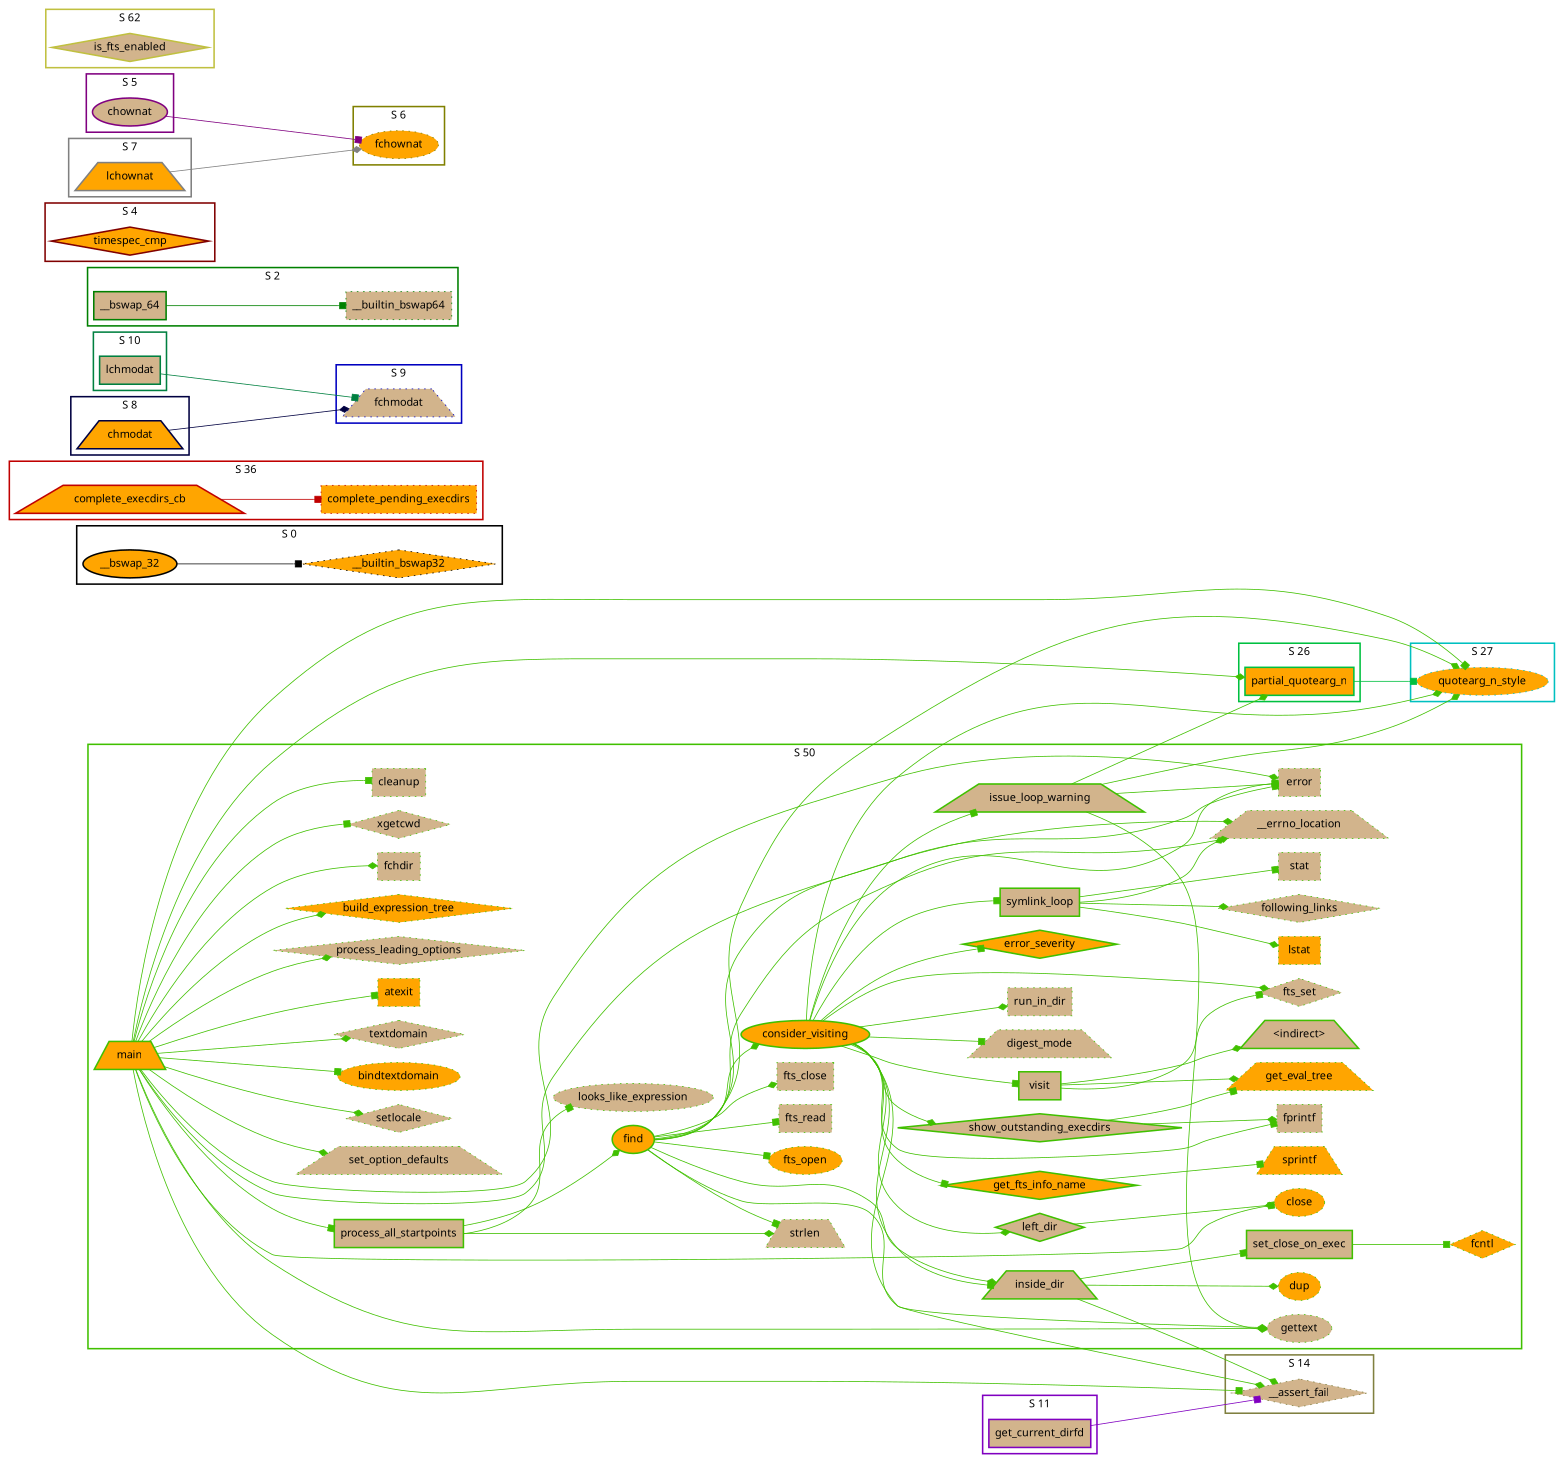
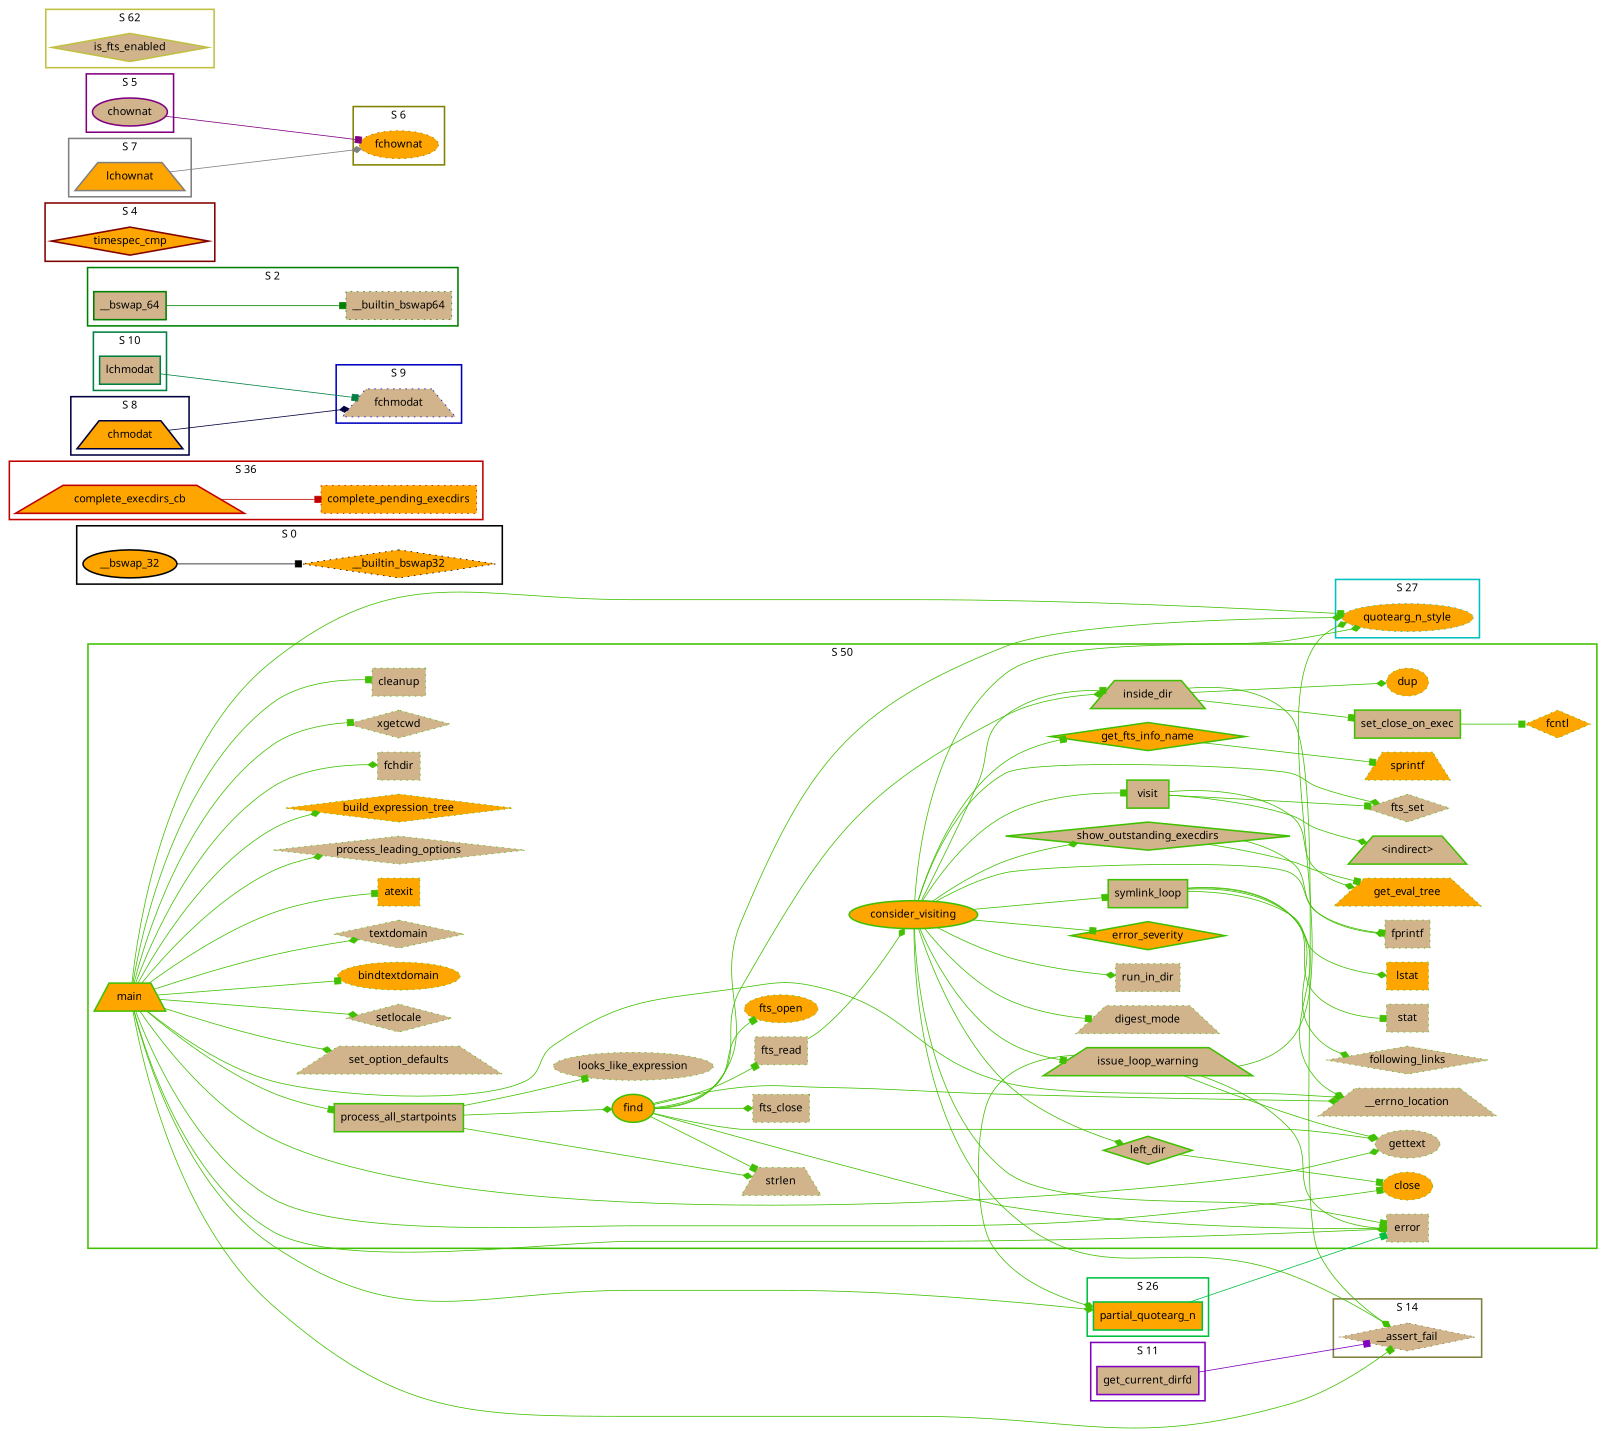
  digraph {
    fontname="Noto Sans"
    rankdir=LR
    node [color="#40C000" fillcolor=tan fontname="Noto Sans" shape=box style="dotted,filled"]
    edge [arrowhead=diamond color="#40C000" fontname="Noto Sans"]
    n1 [color="#00C0C0" fillcolor=orange label=quotearg_n_style shape=ellipse]
    n2 [color="#000000" fillcolor=orange label=__bswap_32 shape=ellipse style="bold,filled"]
    n3 [color="#000000" fillcolor=orange label=__builtin_bswap32 shape=diamond]
    n4 [color="#C00000" fillcolor=orange label=complete_execdirs_cb shape=trapezium style="bold,filled"]
    n5 [color="#C00000" fillcolor=orange label=complete_pending_execdirs]
    n6 [color="#008040" label=lchmodat style="bold,filled"]
    n7 [label=set_close_on_exec style="bold,filled"]
    n8 [fillcolor=orange label=fcntl shape=diamond]
    n9 [label=left_dir shape=diamond style="bold,filled"]
    n10 [fillcolor=orange label=close shape=ellipse]
    n11 [label=inside_dir shape=trapezium style="bold,filled"]
    n12 [fillcolor=orange label=dup shape=ellipse]
    n13 [fillcolor=orange label=error_severity shape=diamond style="bold,filled"]
    n14 [fillcolor=orange label=get_fts_info_name shape=diamond style="bold,filled"]
    n15 [fillcolor=orange label=sprintf shape=trapezium]
    n16 [label=visit style="bold,filled"]
    n17 [fillcolor=orange label=get_eval_tree shape=trapezium]
    n18 [label="<indirect>" shape=trapezium style="bold,filled"]
    n19 [label=fts_set shape=diamond]
    n20 [label=issue_loop_warning shape=trapezium style="bold,filled"]
    n21 [label=gettext shape=ellipse]
    n22 [label=error]
    n23 [label=symlink_loop style="bold,filled"]
    n24 [label=following_links shape=diamond]
    n25 [label=stat]
    n26 [fillcolor=orange label=lstat]
    n27 [label=__errno_location shape=trapezium]
    n28 [label=show_outstanding_execdirs shape=diamond style="bold,filled"]
    n29 [label=fprintf]
    n30 [fillcolor=orange label=consider_visiting shape=ellipse style="bold,filled"]
    n31 [label=digest_mode shape=trapezium]
    n32 [label=run_in_dir]
    n33 [fillcolor=orange label=find shape=ellipse style="bold,filled"]
    n34 [label=strlen shape=trapezium]
    n35 [fillcolor=orange label=fts_open shape=ellipse]
    n36 [label=fts_read]
    n37 [label=fts_close]
    n38 [label=process_all_startpoints style="bold,filled"]
    n39 [label=looks_like_expression shape=ellipse]
    n40 [fillcolor=orange label=main shape=trapezium style="bold,filled"]
    n41 [label=set_option_defaults shape=trapezium]
    n42 [label=setlocale shape=diamond]
    n43 [fillcolor=orange label=bindtextdomain shape=ellipse]
    n44 [label=textdomain shape=diamond]
    n45 [fillcolor=orange label=atexit]
    n46 [label=process_leading_options shape=diamond]
    n47 [fillcolor=orange label=build_expression_tree shape=diamond]
    n48 [label=fchdir]
    n49 [label=xgetcwd shape=diamond]
    n50 [label=cleanup]
    n51 [color="#008000" label=__bswap_64 style="bold,filled"]
    n52 [color="#008000" label=__builtin_bswap64]
    n53 [color="#800000" fillcolor=orange label=timespec_cmp shape=diamond style="bold,filled"]
    n54 [color="#8000C0" label=get_current_dirfd style="bold,filled"]
    n55 [color="#800080" label=chownat shape=ellipse style="bold,filled"]
    n56 [color="#808040" label=__assert_fail shape=diamond]
    n57 [color="#808000" fillcolor=orange label=fchownat shape=ellipse]
    n58 [color="#808080" fillcolor=orange label=lchownat shape=trapezium style="bold,filled"]
    n59 [color="#C0C040" label=is_fts_enabled shape=diamond style="bold,filled"]
    n60 [color="#000040" fillcolor=orange label=chmodat shape=trapezium style="bold,filled"]
    n61 [color="#0000C0" label=fchmodat shape=trapezium]
    n62 [color="#00C040" fillcolor=orange label=partial_quotearg_n style="bold,filled"]
    subgraph cluster_1 {
      color="#00C0C0"
      label="S 27"
      style=bold
      n1
    }
    subgraph cluster_2 {
      color="#000000"
      label="S 0"
      style=bold
      n2
      n3
    }
    subgraph cluster_3 {
      color="#C00000"
      label="S 36"
      style=bold
      n4
      n5
    }
    subgraph cluster_4 {
      color="#008040"
      label="S 10"
      style=bold
      n6
    }
    subgraph cluster_5 {
      color="#40C000"
      label="S 50"
      style=bold
      n7
      n8
      n9
      n10
      n11
      n12
      n13
      n14
      n15
      n16
      n17
      n18
      n19
      n20
      n21
      n22
      n23
      n24
      n25
      n26
      n27
      n28
      n29
      n30
      n31
      n32
      n33
      n34
      n35
      n36
      n37
      n38
      n39
      n40
      n41
      n42
      n43
      n44
      n45
      n46
      n47
      n48
      n49
      n50
    }
    subgraph cluster_6 {
      color="#008000"
      label="S 2"
      style=bold
      n51
      n52
    }
    subgraph cluster_7 {
      color="#800000"
      label="S 4"
      style=bold
      n53
    }
    subgraph cluster_8 {
      color="#8000C0"
      label="S 11"
      style=bold
      n54
    }
    subgraph cluster_9 {
      color="#800080"
      label="S 5"
      style=bold
      n55
    }
    subgraph cluster_10 {
      color="#808040"
      label="S 14"
      style=bold
      n56
    }
    subgraph cluster_11 {
      color="#808000"
      label="S 6"
      style=bold
      n57
    }
    subgraph cluster_12 {
      color="#808080"
      label="S 7"
      style=bold
      n58
    }
    subgraph cluster_13 {
      color="#C0C040"
      label="S 62"
      style=bold
      n59
    }
    subgraph cluster_14 {
      color="#000040"
      label="S 8"
      style=bold
      n60
    }
    subgraph cluster_15 {
      color="#0000C0"
      label="S 9"
      style=bold
      n61
    }
    subgraph cluster_16 {
      color="#00C040"
      label="S 26"
      style=bold
      n62
    }
    n2 -> n3 [arrowhead=box color="#000000"]
    n4 -> n5 [arrowhead=box color="#C00000"]
    n6 -> n61 [arrowhead=box color="#008040"]
    n7 -> n8 [arrowhead=box]
-   n9 -> n10
+   n9 -> n10 [arrowhead=box]
    n11 -> n7 [arrowhead=box]
    n11 -> n12
    n11 -> n56
    n14 -> n15 [arrowhead=box]
    n16 -> n17
    n16 -> n18
    n16 -> n19 [arrowhead=box]
    n20 -> n1
    n20 -> n21
    n20 -> n22 [arrowhead=box]
    n20 -> n62
    n23 -> n24
    n23 -> n25 [arrowhead=box]
    n23 -> n26
    n23 -> n27
    n28 -> n17 [arrowhead=box]
    n28 -> n29
    n30 -> n1
    n30 -> n9
    n30 -> n11 [arrowhead=box]
    n30 -> n13 [arrowhead=box]
    n30 -> n14 [arrowhead=box]
    n30 -> n16 [arrowhead=box]
    n30 -> n19
    n30 -> n20 [arrowhead=box]
    n30 -> n22 [arrowhead=box]
    n30 -> n23 [arrowhead=box]
    n30 -> n28
    n30 -> n29 [arrowhead=box]
    n30 -> n31 [arrowhead=box]
    n30 -> n32
    n30 -> n56
    n33 -> n1
    n33 -> n11
    n33 -> n21
    n33 -> n22 [arrowhead=box]
    n33 -> n27
-   n33 -> n30
+   n36 -> n30
    n33 -> n34 [arrowhead=box]
    n33 -> n35 [arrowhead=box]
    n33 -> n36 [arrowhead=box]
    n33 -> n37
    n38 -> n33
    n38 -> n34
    n38 -> n39 [arrowhead=box]
    n40 -> n1 [arrowhead=box]
    n40 -> n10 [arrowhead=box]
    n40 -> n21
    n40 -> n22
    n40 -> n27
    n40 -> n38 [arrowhead=box]
    n40 -> n41
    n40 -> n42
    n40 -> n43 [arrowhead=box]
    n40 -> n44
    n40 -> n45 [arrowhead=box]
    n40 -> n46
    n40 -> n47
    n40 -> n48
    n40 -> n49 [arrowhead=box]
    n40 -> n50 [arrowhead=box]
    n40 -> n56 [arrowhead=box]
    n40 -> n62
    n51 -> n52 [arrowhead=box color="#008000"]
    n54 -> n56 [arrowhead=box color="#8000C0"]
    n55 -> n57 [arrowhead=box color="#800080"]
    n58 -> n57 [color="#808080"]
    n60 -> n61 [color="#000040"]
-   n62 -> n1 [arrowhead=box color="#00C040"]
+   n62 -> n22 [arrowhead=box color="#00C040"]
  }
